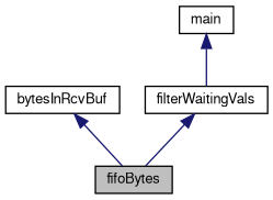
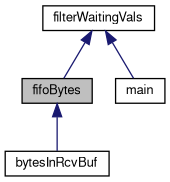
  digraph {
    rankdir=TB
    node [color=black fillcolor=white fontname=FreeSans fontsize=10 shape=record style=filled]
    edge [color=midnightblue dir=back fontname=FreeSans fontsize=10 labelfontname=FreeSans labelfontsize=10 style=solid]
    n1 [fillcolor=grey75 fontcolor=black height=0.2 label=fifoBytes width=0.4]
    n2 [height=0.2 label=bytesInRcvBuf width=0.4]
    n3 [height=0.2 label=filterWaitingVals width=0.4]
    n4 [height=0.2 label=main width=0.4]
-   n2 -> n1
+   n1 -> n2
    n3 -> n1
-   n4 -> n3
+   n3 -> n4
  }
